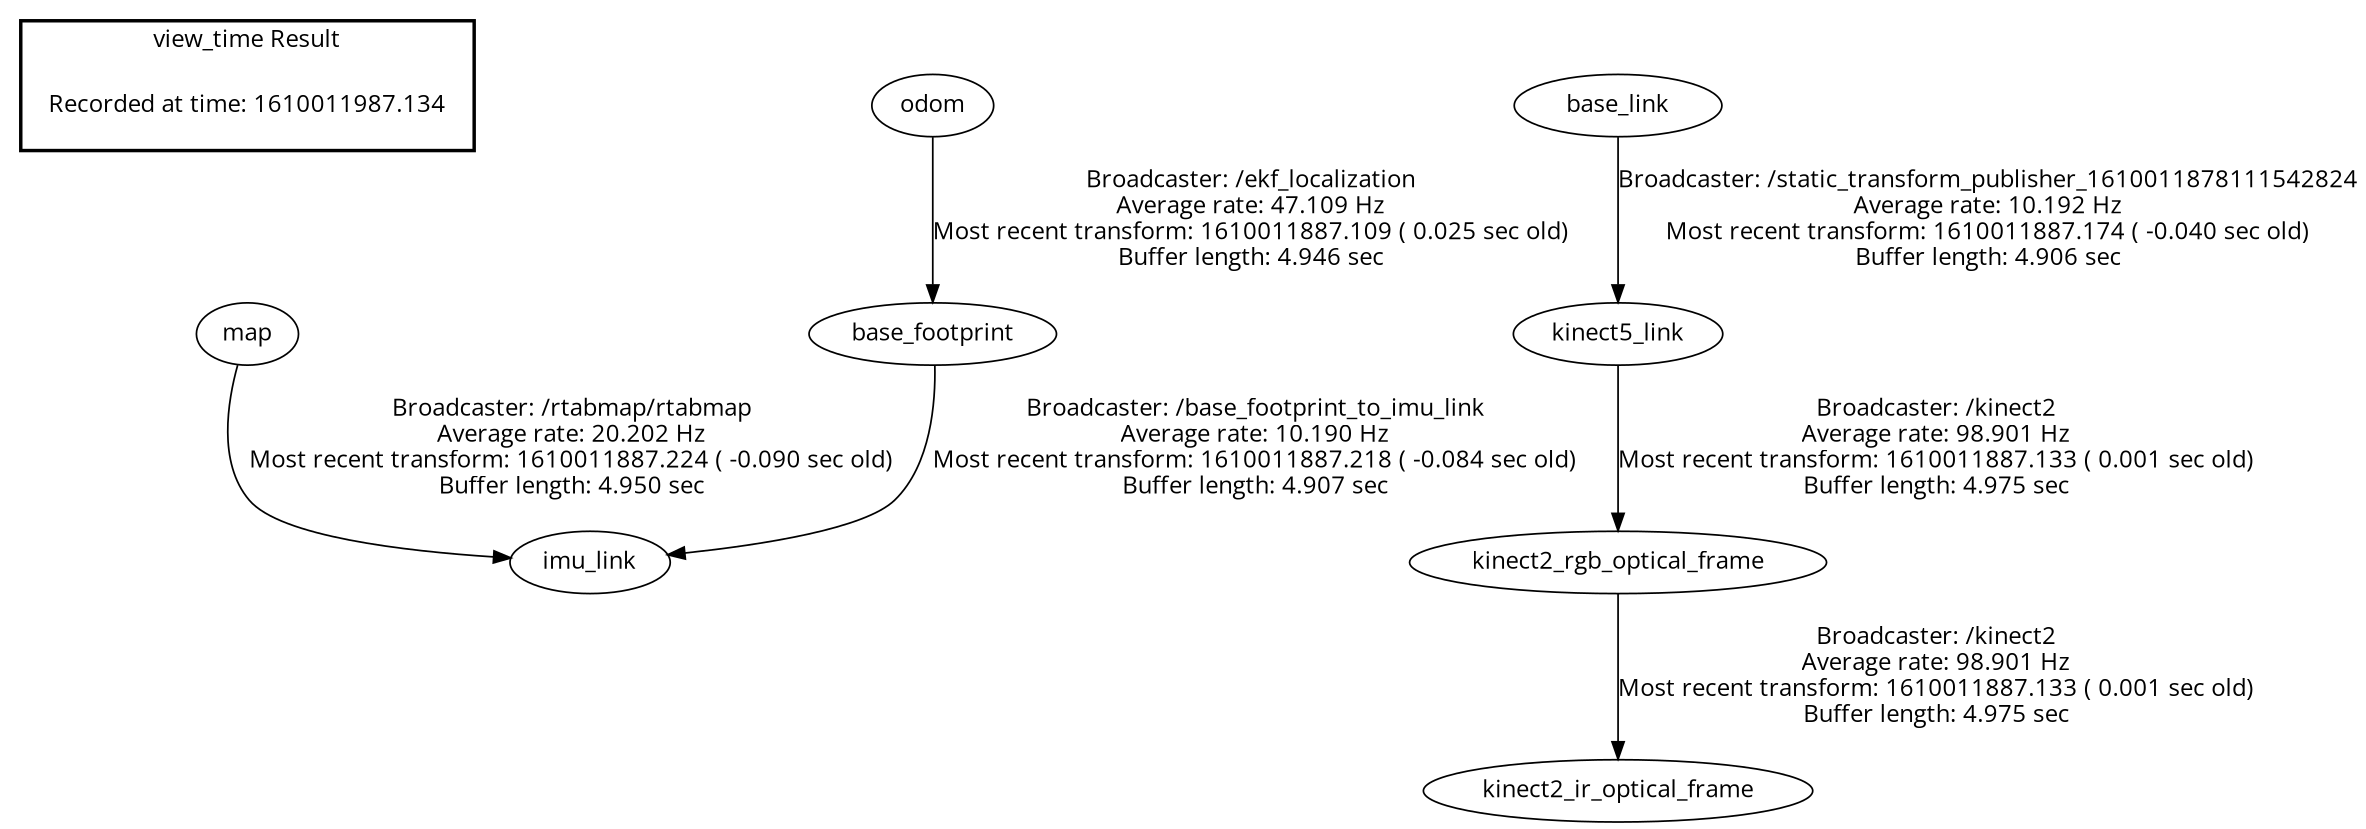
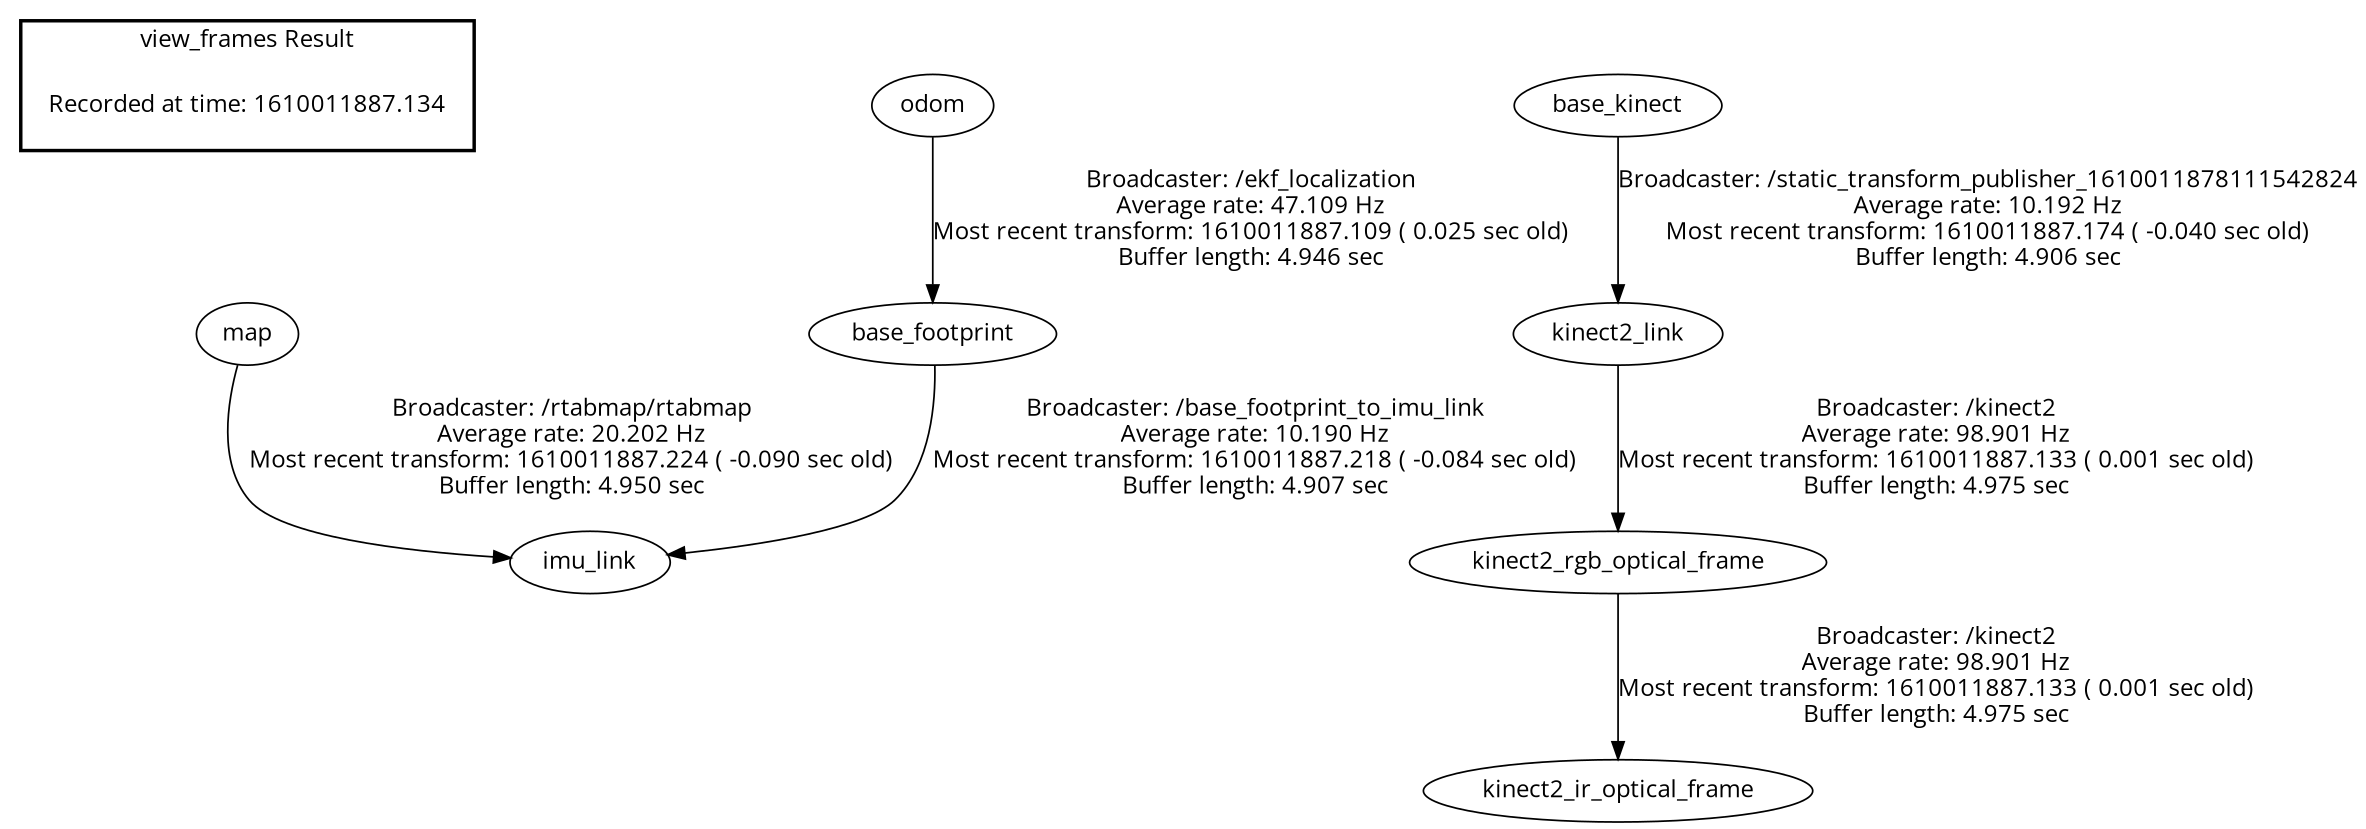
  digraph {
    fontname="Open Sans"
    node [fontname="Open Sans"]
    edge [fontname="Open Sans"]
-   "Recorded at time: 1610011887.134" [shape=plaintext label="Recorded at time: 1610011987.134"]
+   "Recorded at time: 1610011887.134" [shape=plaintext]
    map
-   kinect2_link [label=kinect5_link]
+   kinect2_link
    kinect2_rgb_optical_frame
    kinect2_ir_optical_frame
-   base_link
+   base_link [label=base_kinect]
    base_footprint
    imu_link
    odom
    subgraph cluster_1 {
      color=black
-     label="view_time Result"
+     label="view_frames Result"
      style=bold
      "Recorded at time: 1610011887.134"
    }
    "Recorded at time: 1610011887.134" -> map [style=invis]
    map -> imu_link [label="Broadcaster: /rtabmap/rtabmap\nAverage rate: 20.202 Hz\nMost recent transform: 1610011887.224 ( -0.090 sec old)\nBuffer length: 4.950 sec\n"]
    kinect2_link -> kinect2_rgb_optical_frame [label="Broadcaster: /kinect2\nAverage rate: 98.901 Hz\nMost recent transform: 1610011887.133 ( 0.001 sec old)\nBuffer length: 4.975 sec\n"]
    kinect2_rgb_optical_frame -> kinect2_ir_optical_frame [label="Broadcaster: /kinect2\nAverage rate: 98.901 Hz\nMost recent transform: 1610011887.133 ( 0.001 sec old)\nBuffer length: 4.975 sec\n"]
    base_link -> kinect2_link [label="Broadcaster: /static_transform_publisher_1610011878111542824\nAverage rate: 10.192 Hz\nMost recent transform: 1610011887.174 ( -0.040 sec old)\nBuffer length: 4.906 sec\n"]
    base_footprint -> imu_link [label="Broadcaster: /base_footprint_to_imu_link\nAverage rate: 10.190 Hz\nMost recent transform: 1610011887.218 ( -0.084 sec old)\nBuffer length: 4.907 sec\n"]
    odom -> base_footprint [label="Broadcaster: /ekf_localization\nAverage rate: 47.109 Hz\nMost recent transform: 1610011887.109 ( 0.025 sec old)\nBuffer length: 4.946 sec\n"]
  }
